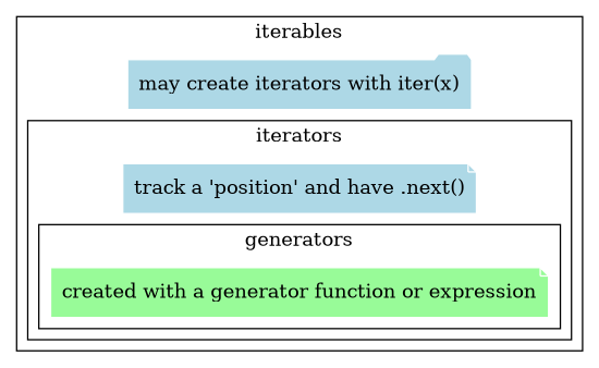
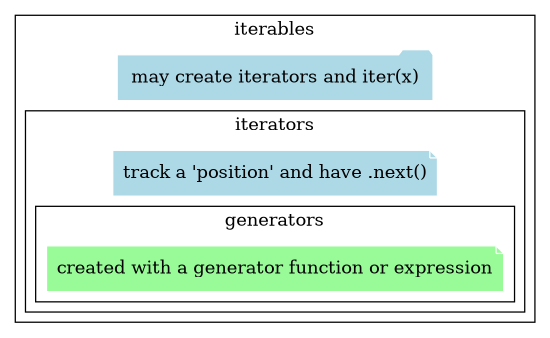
  digraph {
    node [color=white style=filled fillcolor=lightblue shape=note]
    edge [style=invis]
    "created with a generator function or expression" [fillcolor=palegreen]
    "track a 'position' and have .next()"
-   "may create iterators with iter(x)" [shape=folder]
+   "may create iterators with iter(x)" [shape=folder label="may create iterators and iter(x)"]
    subgraph cluster_1 {
      label=iterables
      "may create iterators with iter(x)"
      subgraph cluster_2 {
        label=iterators
        "track a 'position' and have .next()"
        subgraph cluster_3 {
          label=generators
          "created with a generator function or expression"
        }
      }
    }
    "track a 'position' and have .next()" -> "created with a generator function or expression"
    "may create iterators with iter(x)" -> "track a 'position' and have .next()"
  }
